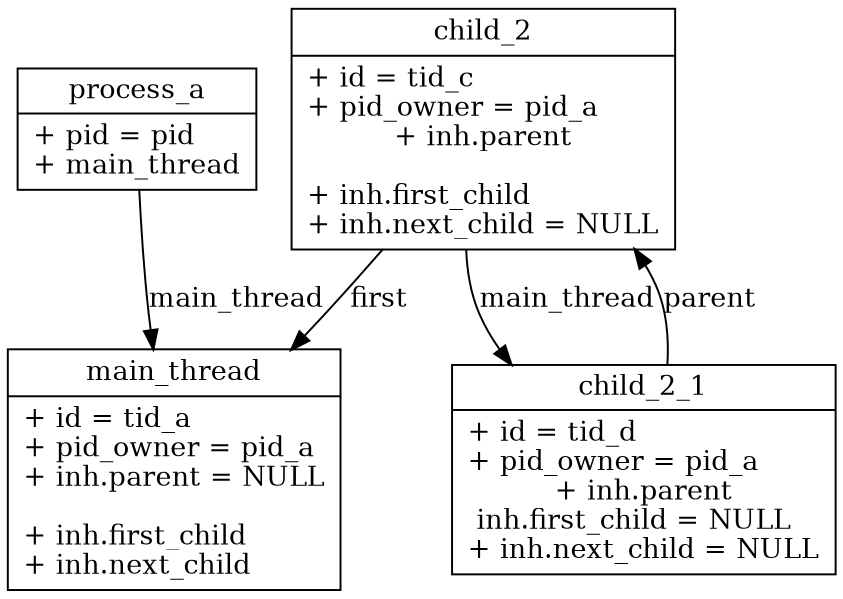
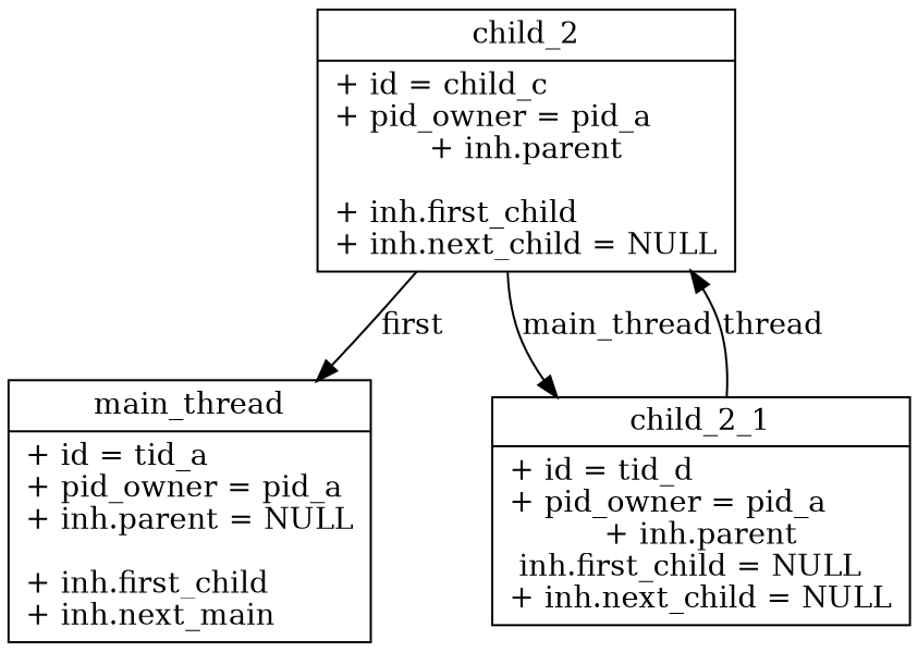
  digraph {
    node [shape=record]
    edge [arrowtail=empty dir=forward]
-   n1 [label="{process_a|+ pid = pid\l+ main_thread}"]
-   n2 [label="{main_thread|+ id = tid_a\l+ pid_owner = pid_a\l+ inh.parent = NULL\n                \l+ inh.first_child\l+ inh.next_child\l}"]
-   n3 [label="{child_2|+ id = tid_c\l+ pid_owner = pid_a\l+ inh.parent\n                \l+ inh.first_child\l+ inh.next_child = NULL\l}"]
+   n2 [label="{main_thread|+ id = tid_a\l+ pid_owner = pid_a\l+ inh.parent = NULL\n                \l+ inh.first_child\l+ inh.next_main\l}"]
+   n3 [label="{child_2|+ id = child_c\l+ pid_owner = pid_a\l+ inh.parent\n                \l+ inh.first_child\l+ inh.next_child = NULL\l}"]
    n4 [label="{child_2_1|+ id = tid_d\l+ pid_owner = pid_a\l+ inh.parent\n                inh.first_child = NULL\l+ inh.next_child = NULL\l}"]
-   n1 -> n2 [label=main_thread]
    n3 -> n2 [label=first]
    n3 -> n4 [label=main_thread]
-   n4 -> n3 [label=parent]
+   n4 -> n3 [label=thread]
  }
